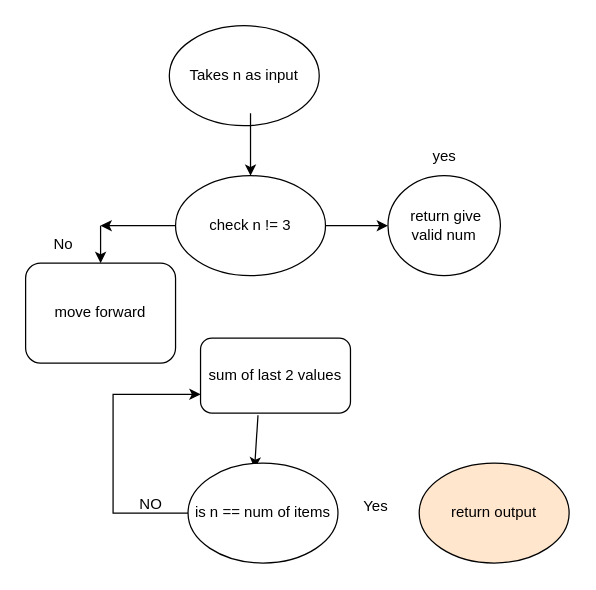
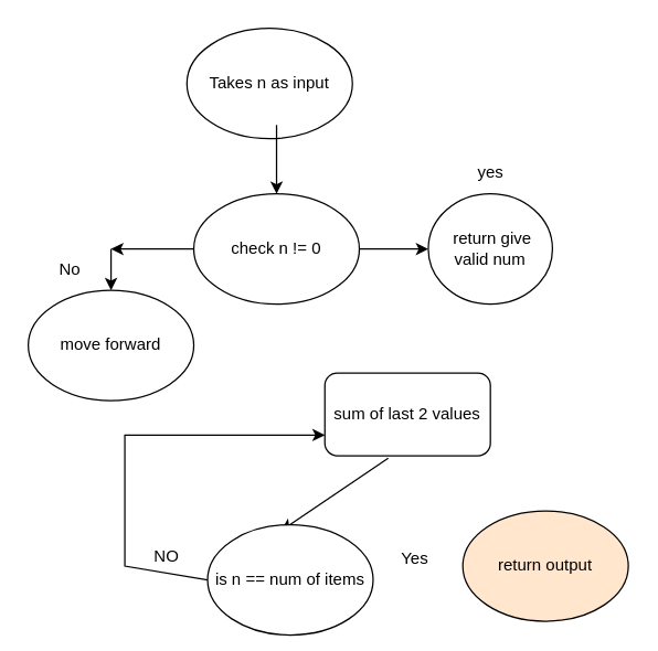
  <mxCell id="0" />
  <mxCell id="1" parent="0" />
  <mxCell id="2" value="Takes n as input" style="ellipse;whiteSpace=wrap;html=1;" vertex="1" parent="1"><mxGeometry x="135" y="20" width="120" height="80" as="geometry" /></mxCell>
  <mxCell id="3" value="" style="endArrow=classic;html=1;rounded=0;" edge="1" parent="1"><mxGeometry width="50" height="50" relative="1" as="geometry"><mxPoint x="200" y="120" as="sourcePoint" /><mxPoint x="200" y="140" as="targetPoint" /><Array as="points"><mxPoint x="200" y="90" /></Array></mxGeometry></mxCell>
- <mxCell id="4" value="check n != 3" style="ellipse;whiteSpace=wrap;html=1;" vertex="1" parent="1"><mxGeometry x="140" y="140" width="120" height="80" as="geometry" /></mxCell>
+ <mxCell id="4" value="check n != 0" style="ellipse;whiteSpace=wrap;html=1;" vertex="1" parent="1"><mxGeometry x="140" y="140" width="120" height="80" as="geometry" /></mxCell>
  <mxCell id="5" value="" style="endArrow=classic;html=1;rounded=0;exitX=1;exitY=0.5;exitDx=0;exitDy=0;" edge="1" parent="1" source="4"><mxGeometry width="50" height="50" relative="1" as="geometry"><mxPoint x="240" y="240" as="sourcePoint" /><mxPoint x="310" y="180" as="targetPoint" /></mxGeometry></mxCell>
  <mxCell id="6" value="&amp;nbsp;return give valid num" style="ellipse;whiteSpace=wrap;html=1;" vertex="1" parent="1"><mxGeometry x="310" y="140" width="90" height="80" as="geometry" /></mxCell>
  <mxCell id="7" value="yes" style="text;html=1;align=center;verticalAlign=middle;resizable=0;points=[];autosize=1;strokeColor=none;fillColor=none;" vertex="1" parent="1"><mxGeometry x="335" y="110" width="40" height="30" as="geometry" /></mxCell>
  <mxCell id="8" value="" style="endArrow=classic;html=1;rounded=0;exitX=0;exitY=0.5;exitDx=0;exitDy=0;" edge="1" parent="1" source="4"><mxGeometry width="50" height="50" relative="1" as="geometry"><mxPoint x="240" y="240" as="sourcePoint" /><mxPoint x="80" y="180" as="targetPoint" /></mxGeometry></mxCell>
  <mxCell id="9" value="" style="endArrow=classic;html=1;rounded=0;" edge="1" parent="1" target="10"><mxGeometry width="50" height="50" relative="1" as="geometry"><mxPoint x="80" y="180" as="sourcePoint" /><mxPoint x="80" y="220" as="targetPoint" /></mxGeometry></mxCell>
- <mxCell id="10" value="move forward" style="whiteSpace=wrap;html=1;rounded=1;" vertex="1" parent="1"><mxGeometry x="20" y="210" width="120" height="80" as="geometry" /></mxCell>
+ <mxCell id="10" value="move forward" style="ellipse;whiteSpace=wrap;html=1;" vertex="1" parent="1"><mxGeometry x="20" y="210" width="120" height="80" as="geometry" /></mxCell>
  <mxCell id="11" value="No" style="text;html=1;align=center;verticalAlign=middle;resizable=0;points=[];autosize=1;strokeColor=none;fillColor=none;" vertex="1" parent="1"><mxGeometry x="30" y="180" width="40" height="30" as="geometry" /></mxCell>
- <mxCell id="12" value="sum of last 2 values" style="rounded=1;whiteSpace=wrap;html=1;" vertex="1" parent="1"><mxGeometry x="160" y="270" width="120" height="60" as="geometry" /></mxCell>
+ <mxCell id="12" value="sum of last 2 values" style="rounded=1;whiteSpace=wrap;html=1;" vertex="1" parent="1"><mxGeometry x="235" y="270" width="120" height="60" as="geometry" /></mxCell>
  <mxCell id="13" value="" style="endArrow=classic;html=1;rounded=0;exitX=0.383;exitY=1.028;exitDx=0;exitDy=0;exitPerimeter=0;entryX=0.444;entryY=0.054;entryDx=0;entryDy=0;entryPerimeter=0;" edge="1" parent="1" source="12" target="14"><mxGeometry width="50" height="50" relative="1" as="geometry"><mxPoint x="240" y="240" as="sourcePoint" /><mxPoint x="206" y="380" as="targetPoint" /></mxGeometry></mxCell>
- <mxCell id="14" value="is n == num of items" style="ellipse;whiteSpace=wrap;html=1;" vertex="1" parent="1"><mxGeometry x="150" y="370" width="120" height="80" as="geometry" /></mxCell>
+ <mxCell id="14" value="is n == num of items" style="ellipse;whiteSpace=wrap;html=1;" vertex="1" parent="1"><mxGeometry x="150" y="380" width="120" height="80" as="geometry" /></mxCell>
  <mxCell id="15" value="return output" style="ellipse;whiteSpace=wrap;html=1;fillColor=#ffe6cc;" vertex="1" parent="1"><mxGeometry x="335" y="370" width="120" height="80" as="geometry" /></mxCell>
  <mxCell id="16" value="Yes" style="text;html=1;align=center;verticalAlign=middle;resizable=0;points=[];autosize=1;strokeColor=none;fillColor=none;" vertex="1" parent="1"><mxGeometry x="280" y="390" width="40" height="30" as="geometry" /></mxCell>
  <mxCell id="17" value="" style="endArrow=classic;html=1;rounded=0;exitX=0;exitY=0.5;exitDx=0;exitDy=0;entryX=0;entryY=0.75;entryDx=0;entryDy=0;" edge="1" parent="1" source="14" target="12"><mxGeometry width="50" height="50" relative="1" as="geometry"><mxPoint x="240" y="340" as="sourcePoint" /><mxPoint x="90" y="330" as="targetPoint" /><Array as="points"><mxPoint x="90" y="410" /><mxPoint x="90" y="315" /></Array></mxGeometry></mxCell>
  <mxCell id="18" value="NO" style="text;html=1;align=center;verticalAlign=middle;resizable=0;points=[];autosize=1;strokeColor=none;fillColor=none;" vertex="1" parent="1"><mxGeometry x="100" y="388" width="40" height="30" as="geometry" /></mxCell>
